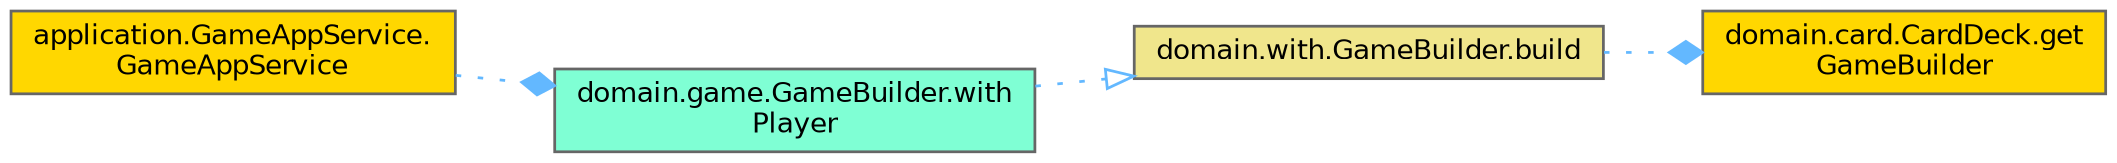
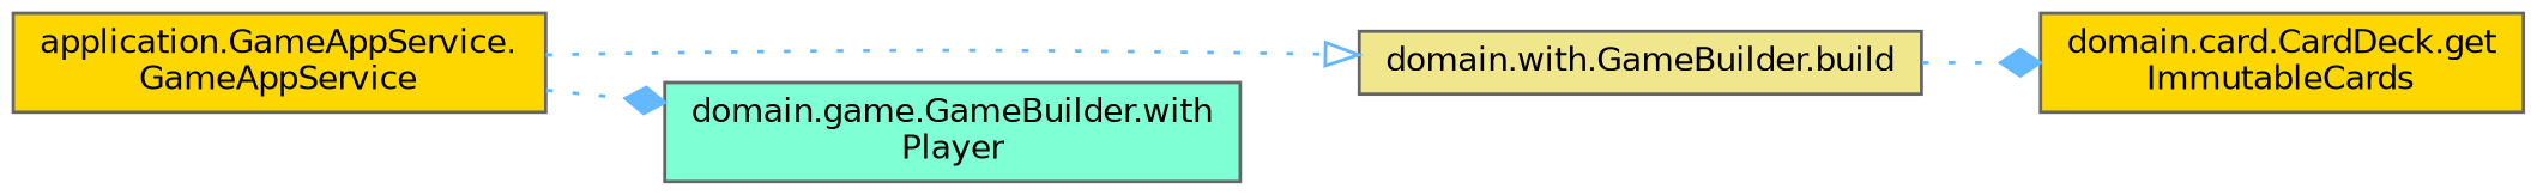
  digraph {
    rankdir=LR
    node [color=grey40 fillcolor=gold fontname=Helvetica fontsize=10 shape=box style=filled]
    edge [arrowhead=diamond color=steelblue1 fontname=Helvetica fontsize=10 labelfontname=Helvetica labelfontsize=10 style=dotted]
    n1 [color=gray40 fontcolor=black height=0.2 label="application.GameAppService.\lGameAppService" width=0.4]
    n2 [fillcolor=khaki height=0.2 label="domain.with.GameBuilder.build" width=0.4]
    n3 [fillcolor=aquamarine height=0.2 label="domain.game.GameBuilder.with\lPlayer" width=0.4]
-   n4 [height=0.2 label="domain.card.CardDeck.get\lGameBuilder" width=0.4]
-   n3 -> n2 [arrowhead=onormal]
+   n4 [height=0.2 label="domain.card.CardDeck.get\lImmutableCards" width=0.4]
+   n1 -> n2 [arrowhead=onormal]
    n1 -> n3
    n2 -> n4
  }
